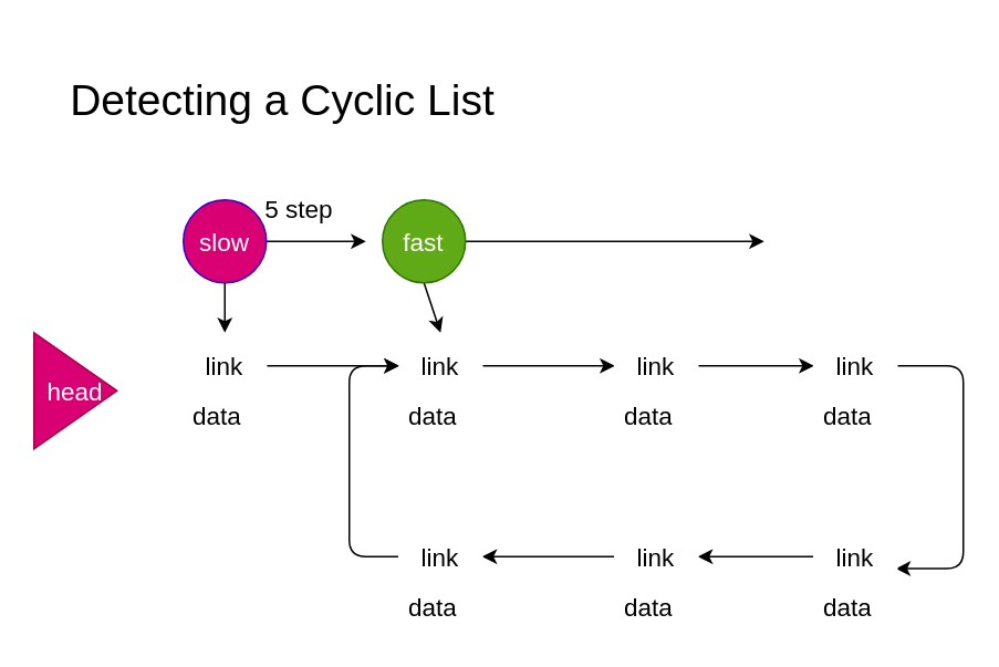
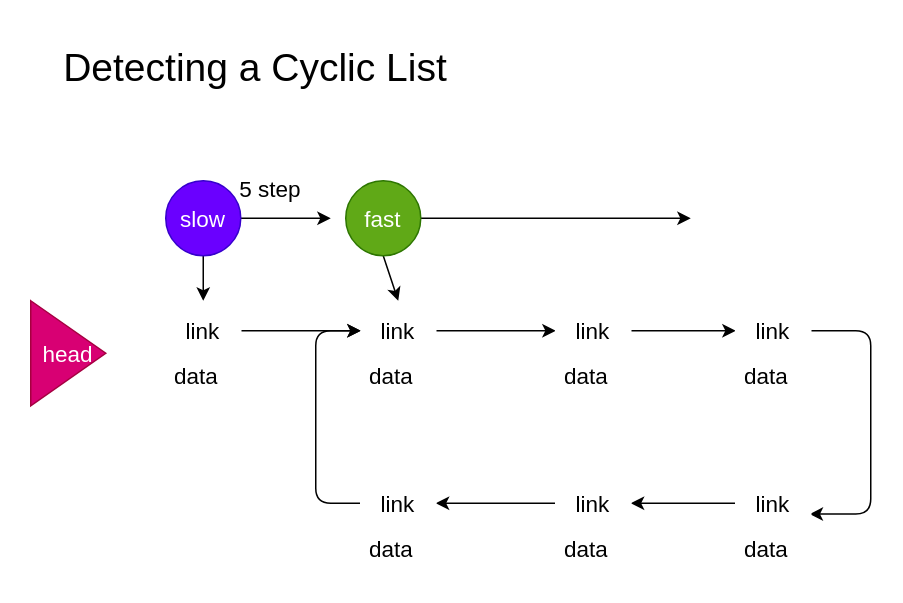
  <mxCell id="0" />
  <mxCell id="1" parent="0" />
- <mxCell id="2" value="Detecting a Cyclic List" style="text;strokeColor=none;align=center;fillColor=none;html=1;verticalAlign=middle;whiteSpace=wrap;rounded=0;strokeWidth=1;fontSize=26;" parent="1" vertex="1"><mxGeometry x="30" y="20" width="280" height="80" as="geometry" /></mxCell>
+ <mxCell id="2" value="Detecting a Cyclic List" style="text;strokeColor=none;align=center;fillColor=none;html=1;verticalAlign=middle;whiteSpace=wrap;rounded=0;strokeWidth=1;fontSize=26;" parent="1" vertex="1"><mxGeometry x="30" y="5" width="280" height="80" as="geometry" /></mxCell>
  <mxCell id="3" value="&lt;span style=&quot;&quot;&gt;head&lt;/span&gt;" style="triangle;whiteSpace=wrap;html=1;strokeWidth=1;fontSize=15;rotation=0;labelBackgroundColor=none;fillColor=#d80073;fontColor=#ffffff;strokeColor=#A50040;" parent="1" vertex="1"><mxGeometry x="20" y="200" width="50" height="70" as="geometry" /></mxCell>
  <mxCell id="4" style="edgeStyle=none;html=1;exitX=1;exitY=0.5;exitDx=0;exitDy=0;fontSize=15;" parent="1" source="6" edge="1"><mxGeometry relative="1" as="geometry"><mxPoint x="220" y="145" as="targetPoint" /></mxGeometry></mxCell>
  <mxCell id="5" style="edgeStyle=none;html=1;exitX=0.5;exitY=1;exitDx=0;exitDy=0;entryX=0.5;entryY=0;entryDx=0;entryDy=0;fontSize=15;" parent="1" source="6" edge="1"><mxGeometry relative="1" as="geometry"><mxPoint x="135" y="200" as="targetPoint" /></mxGeometry></mxCell>
- <mxCell id="6" value="slow" style="ellipse;whiteSpace=wrap;html=1;aspect=fixed;labelBackgroundColor=none;strokeWidth=1;fontSize=15;fillColor=#d80073;fontColor=#ffffff;strokeColor=#3700CC;" parent="1" vertex="1"><mxGeometry x="110" y="120" width="50" height="50" as="geometry" /></mxCell>
+ <mxCell id="6" value="slow" style="ellipse;whiteSpace=wrap;html=1;aspect=fixed;labelBackgroundColor=none;strokeWidth=1;fontSize=15;fillColor=#6a00ff;fontColor=#ffffff;strokeColor=#3700CC;" parent="1" vertex="1"><mxGeometry x="110" y="120" width="50" height="50" as="geometry" /></mxCell>
  <mxCell id="7" style="edgeStyle=none;html=1;exitX=1;exitY=0.5;exitDx=0;exitDy=0;fontSize=15;" parent="1" source="9" edge="1"><mxGeometry relative="1" as="geometry"><mxPoint x="460" y="145" as="targetPoint" /></mxGeometry></mxCell>
  <mxCell id="8" style="edgeStyle=none;html=1;exitX=0.5;exitY=1;exitDx=0;exitDy=0;entryX=0.5;entryY=0;entryDx=0;entryDy=0;fontSize=15;" parent="1" source="9" edge="1"><mxGeometry relative="1" as="geometry"><mxPoint x="265" y="200" as="targetPoint" /></mxGeometry></mxCell>
  <mxCell id="9" value="fast" style="ellipse;whiteSpace=wrap;html=1;aspect=fixed;labelBackgroundColor=none;strokeWidth=1;fontSize=15;fillColor=#60a917;fontColor=#ffffff;strokeColor=#2D7600;" parent="1" vertex="1"><mxGeometry x="230" y="120" width="50" height="50" as="geometry" /></mxCell>
  <mxCell id="10" value="5 step" style="text;strokeColor=none;align=center;fillColor=none;html=1;verticalAlign=middle;whiteSpace=wrap;rounded=0;labelBackgroundColor=none;strokeWidth=1;fontSize=15;" parent="1" vertex="1"><mxGeometry x="150" y="110" width="60" height="30" as="geometry" /></mxCell>
  <mxCell id="11" style="edgeStyle=none;html=1;exitX=1;exitY=0.25;exitDx=0;exitDy=0;entryX=0;entryY=0.25;entryDx=0;entryDy=0;fontSize=15;" parent="1" source="12" target="15" edge="1"><mxGeometry relative="1" as="geometry" /></mxCell>
  <mxCell id="12" value="link" style="swimlane;fontStyle=0;childLayout=stackLayout;horizontal=1;startSize=30;horizontalStack=0;resizeParent=1;resizeParentMax=0;resizeLast=0;collapsible=1;marginBottom=0;whiteSpace=wrap;html=1;labelBackgroundColor=none;strokeColor=#FFFFFF;strokeWidth=1;fontSize=15;fillColor=default;" parent="1" vertex="1"><mxGeometry x="110" y="205" width="50" height="60" as="geometry" /></mxCell>
  <mxCell id="13" value="data" style="text;strokeColor=none;fillColor=none;align=left;verticalAlign=middle;spacingLeft=4;spacingRight=4;overflow=hidden;points=[[0,0.5],[1,0.5]];portConstraint=eastwest;rotatable=0;whiteSpace=wrap;html=1;labelBackgroundColor=none;strokeWidth=1;fontSize=15;" parent="12" vertex="1"><mxGeometry y="30" width="50" height="30" as="geometry" /></mxCell>
  <mxCell id="14" style="edgeStyle=none;html=1;exitX=1;exitY=0.25;exitDx=0;exitDy=0;entryX=0;entryY=0.25;entryDx=0;entryDy=0;fontSize=15;" parent="1" source="15" target="18" edge="1"><mxGeometry relative="1" as="geometry" /></mxCell>
  <mxCell id="15" value="link" style="swimlane;fontStyle=0;childLayout=stackLayout;horizontal=1;startSize=30;horizontalStack=0;resizeParent=1;resizeParentMax=0;resizeLast=0;collapsible=1;marginBottom=0;whiteSpace=wrap;html=1;labelBackgroundColor=none;strokeColor=#FFFFFF;strokeWidth=1;fontSize=15;fillColor=default;" parent="1" vertex="1"><mxGeometry x="240" y="205" width="50" height="60" as="geometry" /></mxCell>
  <mxCell id="16" value="data" style="text;strokeColor=none;fillColor=none;align=left;verticalAlign=middle;spacingLeft=4;spacingRight=4;overflow=hidden;points=[[0,0.5],[1,0.5]];portConstraint=eastwest;rotatable=0;whiteSpace=wrap;html=1;labelBackgroundColor=none;strokeWidth=1;fontSize=15;" parent="15" vertex="1"><mxGeometry y="30" width="50" height="30" as="geometry" /></mxCell>
  <mxCell id="17" style="edgeStyle=none;html=1;exitX=1;exitY=0.25;exitDx=0;exitDy=0;entryX=0;entryY=0.25;entryDx=0;entryDy=0;fontSize=15;" parent="1" source="18" target="21" edge="1"><mxGeometry relative="1" as="geometry" /></mxCell>
  <mxCell id="18" value="link" style="swimlane;fontStyle=0;childLayout=stackLayout;horizontal=1;startSize=30;horizontalStack=0;resizeParent=1;resizeParentMax=0;resizeLast=0;collapsible=1;marginBottom=0;whiteSpace=wrap;html=1;labelBackgroundColor=none;strokeColor=#FFFFFF;strokeWidth=1;fontSize=15;fillColor=default;" parent="1" vertex="1"><mxGeometry x="370" y="205" width="50" height="60" as="geometry" /></mxCell>
  <mxCell id="19" value="data" style="text;strokeColor=none;fillColor=none;align=left;verticalAlign=middle;spacingLeft=4;spacingRight=4;overflow=hidden;points=[[0,0.5],[1,0.5]];portConstraint=eastwest;rotatable=0;whiteSpace=wrap;html=1;labelBackgroundColor=none;strokeWidth=1;fontSize=15;" parent="18" vertex="1"><mxGeometry y="30" width="50" height="30" as="geometry" /></mxCell>
  <mxCell id="20" style="edgeStyle=orthogonalEdgeStyle;html=1;exitX=1;exitY=0.25;exitDx=0;exitDy=0;fontSize=15;entryX=0.984;entryY=0.37;entryDx=0;entryDy=0;entryPerimeter=0;" parent="1" source="21" target="24" edge="1"><mxGeometry relative="1" as="geometry"><mxPoint x="620" y="250" as="targetPoint" /><Array as="points"><mxPoint x="580" y="220" /><mxPoint x="580" y="342" /></Array></mxGeometry></mxCell>
  <mxCell id="21" value="link" style="swimlane;fontStyle=0;childLayout=stackLayout;horizontal=1;startSize=30;horizontalStack=0;resizeParent=1;resizeParentMax=0;resizeLast=0;collapsible=1;marginBottom=0;whiteSpace=wrap;html=1;labelBackgroundColor=none;strokeColor=#FFFFFF;strokeWidth=1;fontSize=15;fillColor=default;" parent="1" vertex="1"><mxGeometry x="490" y="205" width="50" height="60" as="geometry" /></mxCell>
  <mxCell id="22" value="data" style="text;strokeColor=none;fillColor=none;align=left;verticalAlign=middle;spacingLeft=4;spacingRight=4;overflow=hidden;points=[[0,0.5],[1,0.5]];portConstraint=eastwest;rotatable=0;whiteSpace=wrap;html=1;labelBackgroundColor=none;strokeWidth=1;fontSize=15;" parent="21" vertex="1"><mxGeometry y="30" width="50" height="30" as="geometry" /></mxCell>
  <mxCell id="23" style="edgeStyle=orthogonalEdgeStyle;html=1;exitX=0;exitY=0.25;exitDx=0;exitDy=0;entryX=1;entryY=0.25;entryDx=0;entryDy=0;fontSize=15;" parent="1" source="24" target="27" edge="1"><mxGeometry relative="1" as="geometry" /></mxCell>
  <mxCell id="24" value="link" style="swimlane;fontStyle=0;childLayout=stackLayout;horizontal=1;startSize=30;horizontalStack=0;resizeParent=1;resizeParentMax=0;resizeLast=0;collapsible=1;marginBottom=0;whiteSpace=wrap;html=1;labelBackgroundColor=none;strokeColor=#FFFFFF;strokeWidth=1;fontSize=15;fillColor=default;" parent="1" vertex="1"><mxGeometry x="490" y="320" width="50" height="60" as="geometry" /></mxCell>
  <mxCell id="25" value="data" style="text;strokeColor=none;fillColor=none;align=left;verticalAlign=middle;spacingLeft=4;spacingRight=4;overflow=hidden;points=[[0,0.5],[1,0.5]];portConstraint=eastwest;rotatable=0;whiteSpace=wrap;html=1;labelBackgroundColor=none;strokeWidth=1;fontSize=15;" parent="24" vertex="1"><mxGeometry y="30" width="50" height="30" as="geometry" /></mxCell>
  <mxCell id="26" style="edgeStyle=orthogonalEdgeStyle;html=1;exitX=0;exitY=0.25;exitDx=0;exitDy=0;entryX=1;entryY=0.25;entryDx=0;entryDy=0;fontSize=15;" parent="1" source="27" target="30" edge="1"><mxGeometry relative="1" as="geometry" /></mxCell>
  <mxCell id="27" value="link" style="swimlane;fontStyle=0;childLayout=stackLayout;horizontal=1;startSize=30;horizontalStack=0;resizeParent=1;resizeParentMax=0;resizeLast=0;collapsible=1;marginBottom=0;whiteSpace=wrap;html=1;labelBackgroundColor=none;strokeColor=#FFFFFF;strokeWidth=1;fontSize=15;fillColor=default;" parent="1" vertex="1"><mxGeometry x="370" y="320" width="50" height="60" as="geometry" /></mxCell>
  <mxCell id="28" value="data" style="text;strokeColor=none;fillColor=none;align=left;verticalAlign=middle;spacingLeft=4;spacingRight=4;overflow=hidden;points=[[0,0.5],[1,0.5]];portConstraint=eastwest;rotatable=0;whiteSpace=wrap;html=1;labelBackgroundColor=none;strokeWidth=1;fontSize=15;" parent="27" vertex="1"><mxGeometry y="30" width="50" height="30" as="geometry" /></mxCell>
  <mxCell id="29" style="edgeStyle=orthogonalEdgeStyle;html=1;exitX=0;exitY=0.25;exitDx=0;exitDy=0;entryX=0;entryY=0.25;entryDx=0;entryDy=0;fontSize=15;" parent="1" source="30" target="15" edge="1"><mxGeometry relative="1" as="geometry"><Array as="points"><mxPoint x="210" y="335" /><mxPoint x="210" y="220" /></Array></mxGeometry></mxCell>
  <mxCell id="30" value="link" style="swimlane;fontStyle=0;childLayout=stackLayout;horizontal=1;startSize=30;horizontalStack=0;resizeParent=1;resizeParentMax=0;resizeLast=0;collapsible=1;marginBottom=0;whiteSpace=wrap;html=1;labelBackgroundColor=none;strokeColor=#FFFFFF;strokeWidth=1;fontSize=15;fillColor=default;" parent="1" vertex="1"><mxGeometry x="240" y="320" width="50" height="60" as="geometry" /></mxCell>
  <mxCell id="31" value="data" style="text;strokeColor=none;fillColor=none;align=left;verticalAlign=middle;spacingLeft=4;spacingRight=4;overflow=hidden;points=[[0,0.5],[1,0.5]];portConstraint=eastwest;rotatable=0;whiteSpace=wrap;html=1;labelBackgroundColor=none;strokeWidth=1;fontSize=15;" parent="30" vertex="1"><mxGeometry y="30" width="50" height="30" as="geometry" /></mxCell>
